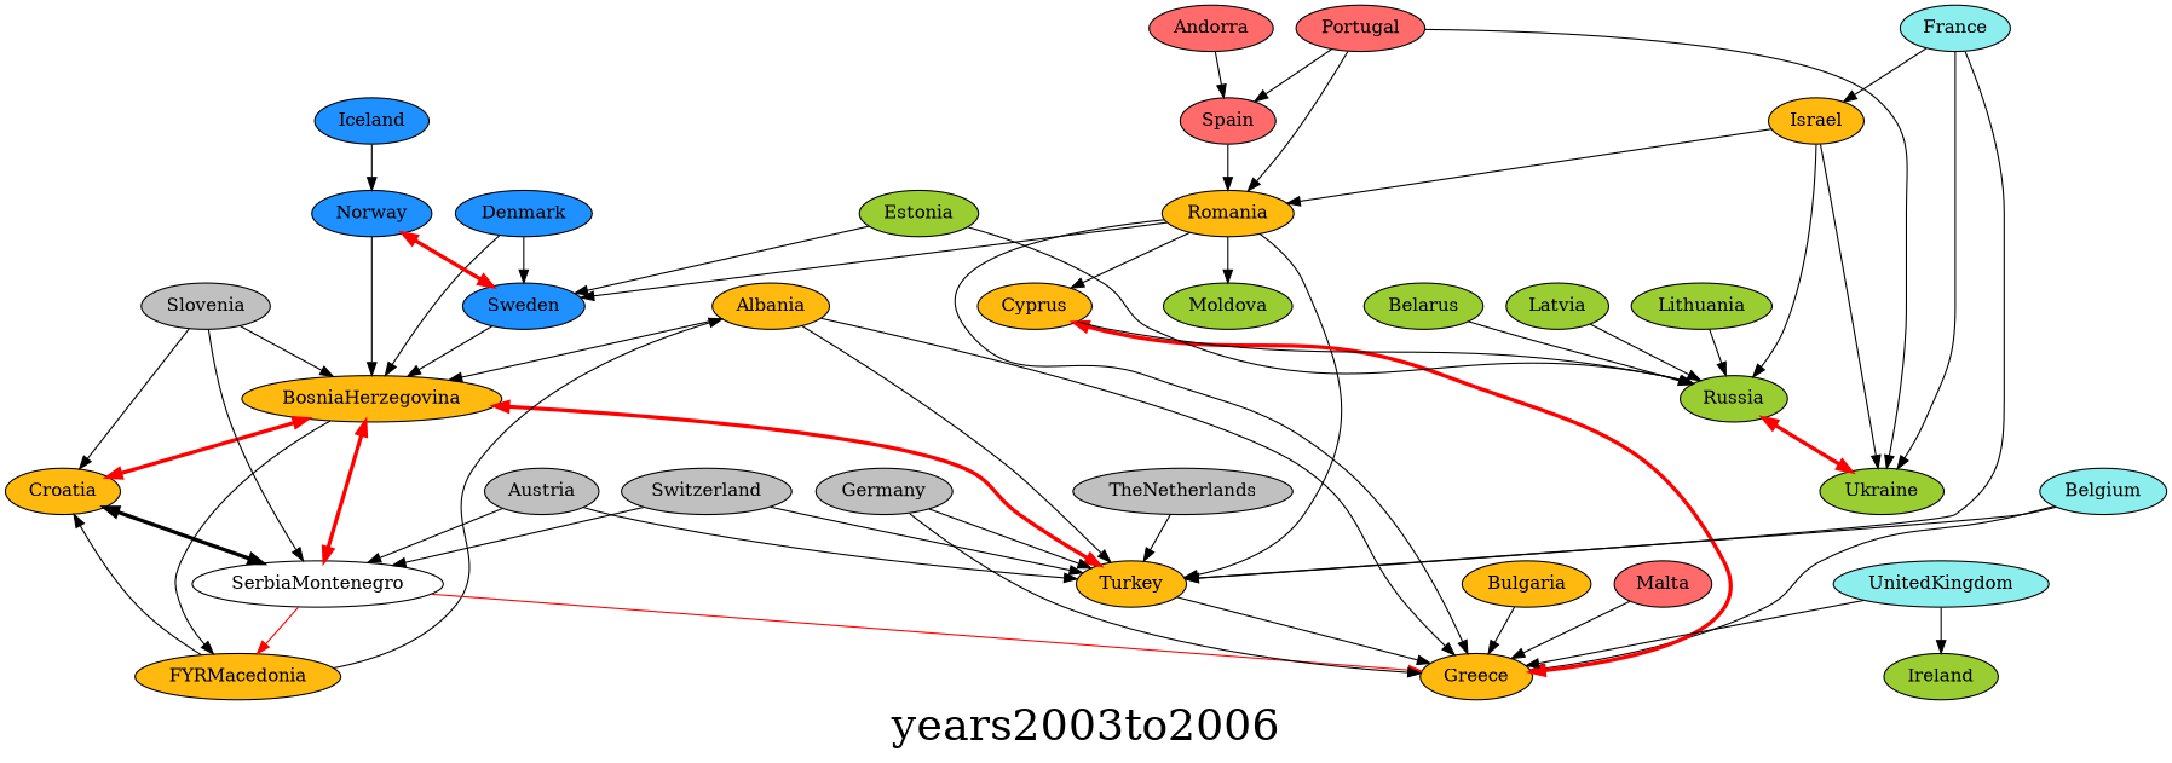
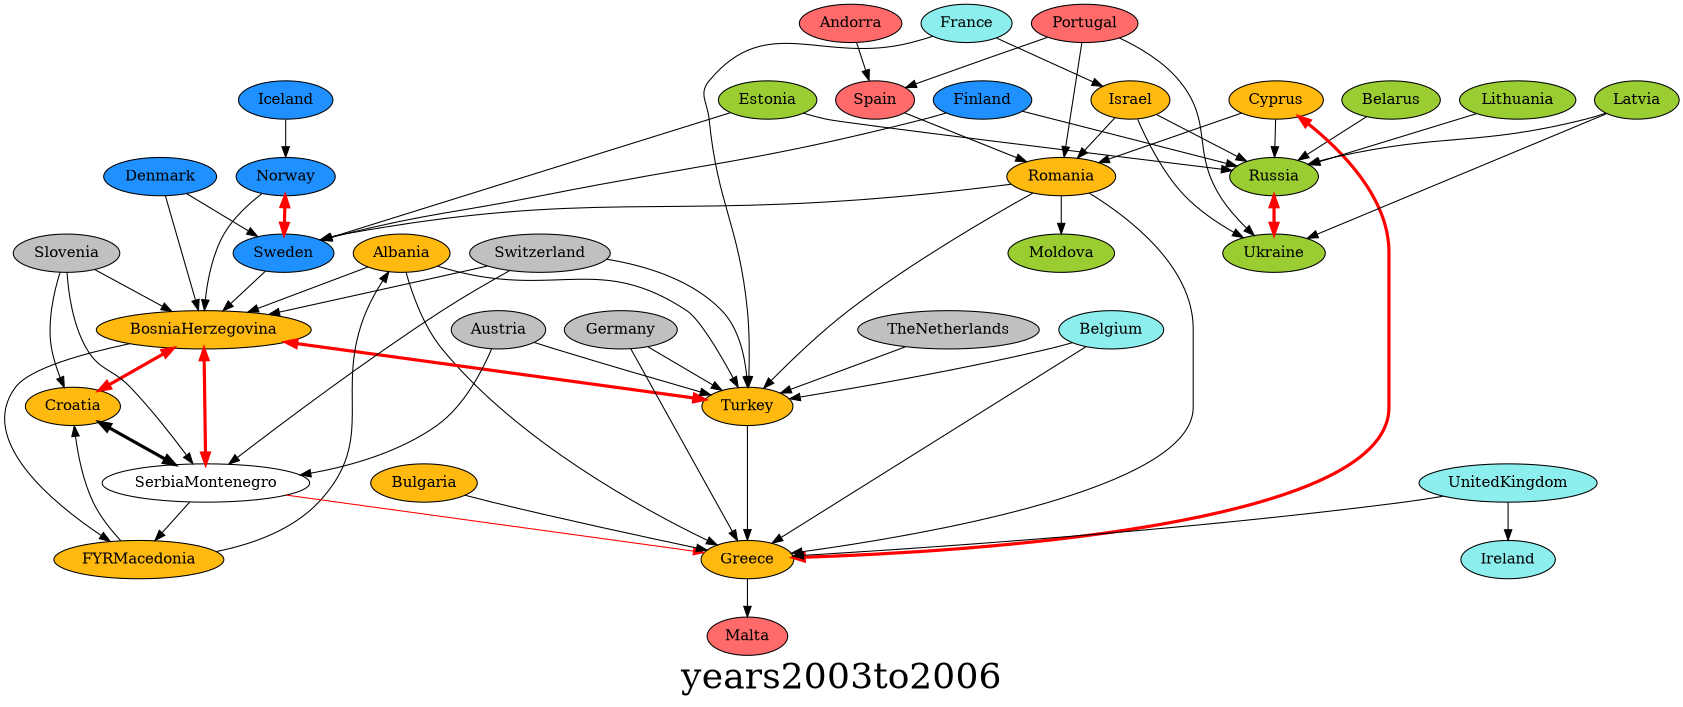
  digraph {
    fontsize=34
    label=years2003to2006
    node [fillcolor=darkgoldenrod1 style=filled]
    Albania
    BosniaHerzegovina
    Greece
    Turkey
    Croatia
    FYRMacedonia
    SerbiaMontenegro [fillcolor="" style=""]
    Andorra [fillcolor=indianred1]
    Spain [fillcolor=indianred1]
    Romania
    Sweden [fillcolor=dodgerblue]
    Moldova [fillcolor=olivedrab3]
    Austria [fillcolor=gray]
    Belarus [fillcolor=olivedrab3]
    Russia [fillcolor=olivedrab3]
    Ukraine [fillcolor=olivedrab3]
    Belgium [fillcolor=darkslategray2]
    Bulgaria
    Cyprus
    Denmark [fillcolor=dodgerblue]
    Estonia [fillcolor=olivedrab3]
+   Finland [fillcolor=dodgerblue]
    France [fillcolor=darkslategray2]
    Israel
    Germany [fillcolor=gray]
    Iceland [fillcolor=dodgerblue]
    Norway [fillcolor=dodgerblue]
    Latvia [fillcolor=olivedrab3]
    Lithuania [fillcolor=olivedrab3]
    Malta [fillcolor=indianred1]
    Portugal [fillcolor=indianred1]
    Slovenia [fillcolor=gray]
    Switzerland [fillcolor=gray]
    TheNetherlands [fillcolor=gray]
    UnitedKingdom [fillcolor=darkslategray2]
-   Ireland [fillcolor=olivedrab3]
+   Ireland [fillcolor=darkslategray2]
    Albania -> BosniaHerzegovina
    Albania -> Greece
    Albania -> Turkey
    BosniaHerzegovina -> Turkey [color=red dir=both penwidth=3]
    BosniaHerzegovina -> Croatia [color=red dir=both penwidth=3]
    BosniaHerzegovina -> FYRMacedonia
    BosniaHerzegovina -> SerbiaMontenegro [color=red dir=both penwidth=3]
    Turkey -> Greece
    Croatia -> SerbiaMontenegro [color=black dir=both penwidth=3]
    FYRMacedonia -> Albania
    FYRMacedonia -> Croatia
    SerbiaMontenegro -> Greece [color=red]
-   SerbiaMontenegro -> FYRMacedonia [color=red]
+   SerbiaMontenegro -> FYRMacedonia
    Andorra -> Spain
    Spain -> Romania
    Romania -> Greece
    Romania -> Turkey
    Romania -> Sweden
    Romania -> Moldova
    Sweden -> BosniaHerzegovina
    Austria -> Turkey
    Austria -> SerbiaMontenegro
    Belarus -> Russia
    Russia -> Ukraine [color=red dir=both penwidth=3]
    Belgium -> Greece
    Belgium -> Turkey
    Bulgaria -> Greece
    Cyprus -> Greece [color=red dir=both penwidth=3]
-   Romania -> Cyprus
+   Cyprus -> Romania
    Cyprus -> Russia
    Denmark -> BosniaHerzegovina
    Denmark -> Sweden
    Estonia -> Sweden
    Estonia -> Russia
+   Finland -> Sweden
+   Finland -> Russia
    France -> Turkey
    France -> Israel
    Israel -> Romania
    Israel -> Russia
    Israel -> Ukraine
    Germany -> Greece
    Germany -> Turkey
    Iceland -> Norway
    Norway -> BosniaHerzegovina
    Norway -> Sweden [color=red dir=both penwidth=3]
    Latvia -> Russia
-   France -> Ukraine
+   Latvia -> Ukraine
    Lithuania -> Russia
-   Malta -> Greece
+   Greece -> Malta
    Portugal -> Spain
    Portugal -> Romania
    Portugal -> Ukraine
    Slovenia -> BosniaHerzegovina
    Slovenia -> Croatia
    Slovenia -> SerbiaMontenegro
+   Switzerland -> BosniaHerzegovina
    Switzerland -> Turkey
    Switzerland -> SerbiaMontenegro
    TheNetherlands -> Turkey
    UnitedKingdom -> Greece
    UnitedKingdom -> Ireland
  }
